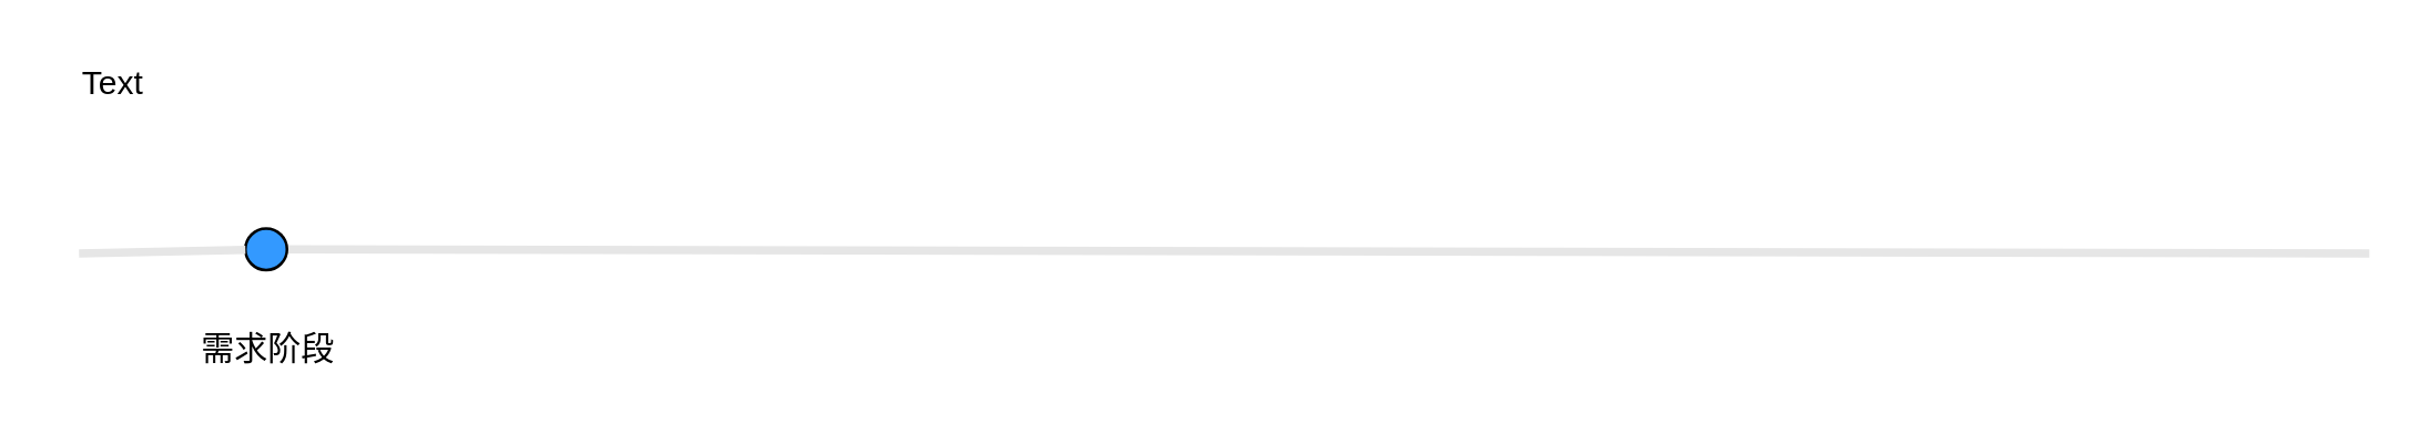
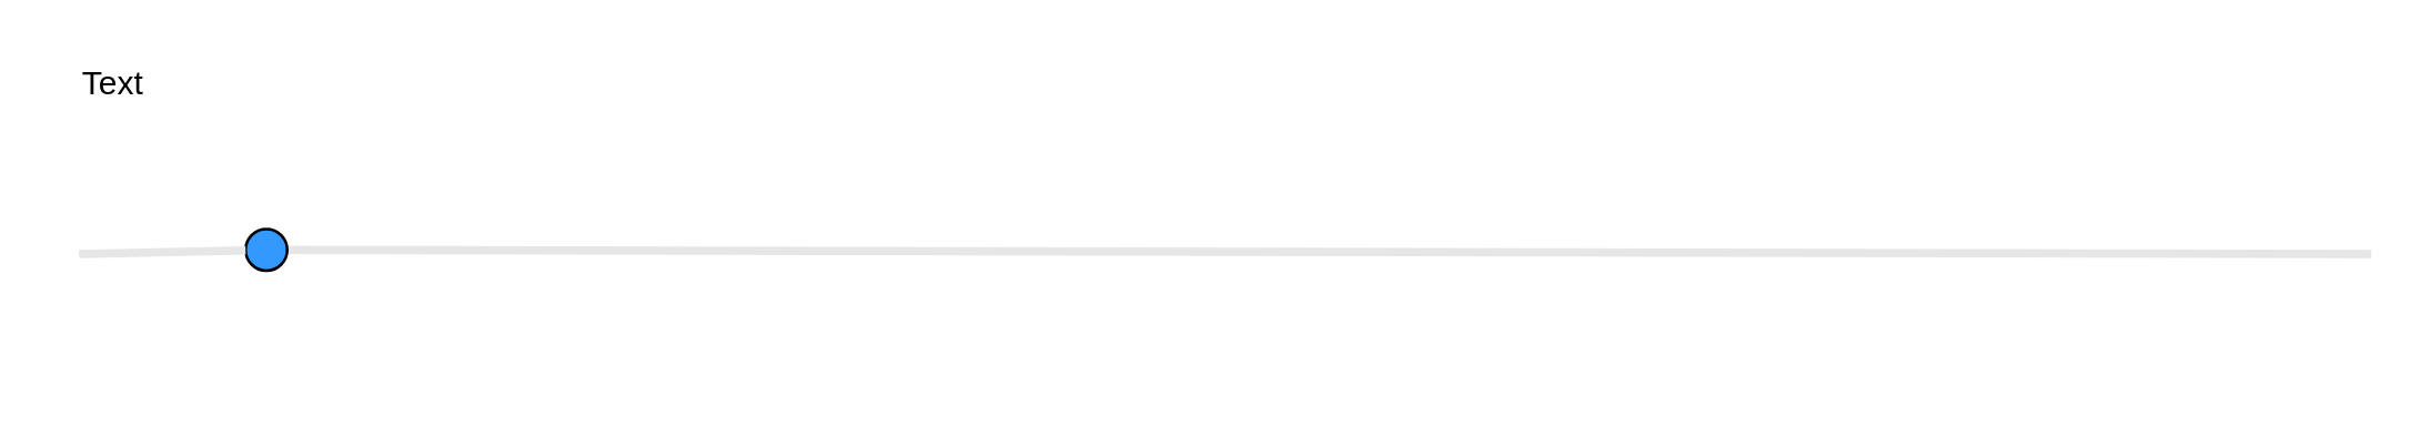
  <mxCell id="0" />
  <mxCell id="1" parent="0" />
  <mxCell id="2" value="" style="endArrow=none;html=1;strokeWidth=3;fillColor=#f5f5f5;strokeColor=#E6E6E6;startArrow=none;" edge="1" parent="1" source="3"><mxGeometry width="50" height="50" relative="1" as="geometry"><mxPoint x="28" y="91" as="sourcePoint" /><mxPoint x="854" y="91" as="targetPoint" /></mxGeometry></mxCell>
  <mxCell id="3" value="" style="verticalLabelPosition=bottom;verticalAlign=top;html=1;shape=mxgraph.flowchart.on-page_reference;fillColor=#3399FF;" vertex="1" parent="1"><mxGeometry x="88" y="82" width="15" height="15" as="geometry" /></mxCell>
  <mxCell id="4" value="" style="endArrow=none;html=1;strokeWidth=3;fillColor=#f5f5f5;strokeColor=#E6E6E6;" edge="1" parent="1" target="3"><mxGeometry width="50" height="50" relative="1" as="geometry"><mxPoint x="28" y="91" as="sourcePoint" /><mxPoint x="854" y="91" as="targetPoint" /></mxGeometry></mxCell>
- <mxCell id="5" value="需求阶段" style="text;html=1;align=center;verticalAlign=middle;resizable=0;points=[];autosize=1;strokeColor=none;fillColor=none;" vertex="1" parent="1"><mxGeometry x="66.5" y="117" width="58" height="18" as="geometry" /></mxCell>
  <mxCell id="6" value="Text" style="text;html=1;align=center;verticalAlign=middle;resizable=0;points=[];autosize=1;strokeColor=none;fillColor=none;" vertex="1" parent="1"><mxGeometry x="20" y="20" width="40" height="20" as="geometry" /></mxCell>
